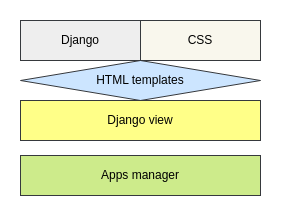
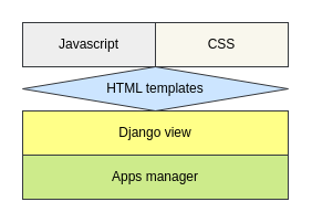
  <mxCell id="0" />
  <mxCell id="1" parent="0" />
  <mxCell id="2" value="HTML templates" style="rhombus;whiteSpace=wrap;html=1;fillColor=#cce5ff;strokeColor=#36393d;" vertex="1" parent="1"><mxGeometry x="20" y="60" width="240" height="40" as="geometry" /></mxCell>
  <mxCell id="3" value="Django view" style="rounded=0;whiteSpace=wrap;html=1;fillColor=#ffff88;strokeColor=#36393d;" vertex="1" parent="1"><mxGeometry x="20" y="100" width="240" height="40" as="geometry" /></mxCell>
  <mxCell id="4" value="CSS" style="rounded=0;whiteSpace=wrap;html=1;fillColor=#f9f7ed;strokeColor=#36393d;" vertex="1" parent="1"><mxGeometry x="140" y="20" width="120" height="40" as="geometry" /></mxCell>
- <mxCell id="5" value="Django" style="rounded=0;whiteSpace=wrap;html=1;fillColor=#eeeeee;strokeColor=#36393d;" vertex="1" parent="1"><mxGeometry x="20" y="20" width="120" height="40" as="geometry" /></mxCell>
- <mxCell id="6" value="Apps manager" style="rounded=0;whiteSpace=wrap;html=1;fillColor=#cdeb8b;strokeColor=#36393d;" vertex="1" parent="1"><mxGeometry x="20" y="155" width="240" height="40" as="geometry" /></mxCell>
+ <mxCell id="5" value="Javascript" style="rounded=0;whiteSpace=wrap;html=1;fillColor=#eeeeee;strokeColor=#36393d;" vertex="1" parent="1"><mxGeometry x="20" y="20" width="120" height="40" as="geometry" /></mxCell>
+ <mxCell id="6" value="Apps manager" style="rounded=0;whiteSpace=wrap;html=1;fillColor=#cdeb8b;strokeColor=#36393d;" vertex="1" parent="1"><mxGeometry x="20" y="140" width="240" height="40" as="geometry" /></mxCell>
